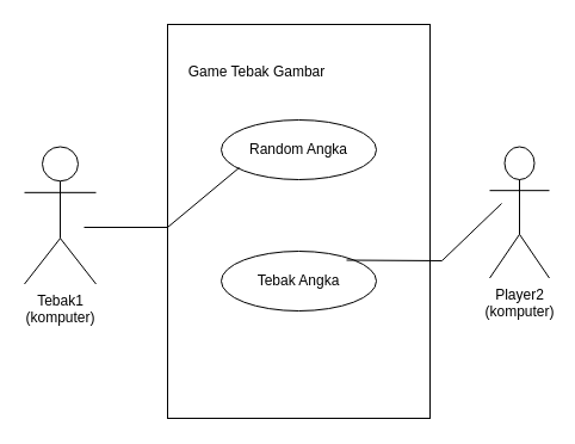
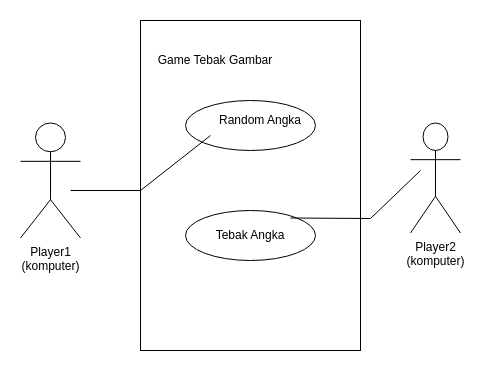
  <mxCell id="0" />
  <mxCell id="1" parent="0" />
  <mxCell id="2" value="" style="rounded=0;whiteSpace=wrap;html=1;" vertex="1" parent="1"><mxGeometry x="140" y="20" width="220" height="330" as="geometry" /></mxCell>
- <mxCell id="3" value="Tebak1&lt;br&gt;(komputer)" style="shape=umlActor;verticalLabelPosition=bottom;verticalAlign=top;html=1;outlineConnect=0;" vertex="1" parent="1"><mxGeometry x="20" y="122.5" width="60" height="115" as="geometry" /></mxCell>
+ <mxCell id="3" value="Player1&lt;br&gt;(komputer)" style="shape=umlActor;verticalLabelPosition=bottom;verticalAlign=top;html=1;outlineConnect=0;" vertex="1" parent="1"><mxGeometry x="20" y="122.5" width="60" height="115" as="geometry" /></mxCell>
  <mxCell id="4" value="Player2&lt;br&gt;(komputer)" style="shape=umlActor;verticalLabelPosition=bottom;verticalAlign=top;html=1;outlineConnect=0;" vertex="1" parent="1"><mxGeometry x="410" y="122.5" width="50" height="110" as="geometry" /></mxCell>
  <mxCell id="5" value="" style="ellipse;whiteSpace=wrap;html=1;" vertex="1" parent="1"><mxGeometry x="185" y="100" width="130" height="50" as="geometry" /></mxCell>
  <mxCell id="6" value="" style="ellipse;whiteSpace=wrap;html=1;" vertex="1" parent="1"><mxGeometry x="185" y="210" width="130" height="50" as="geometry" /></mxCell>
  <mxCell id="7" value="Game Tebak Gambar" style="text;html=1;strokeColor=none;fillColor=none;align=center;verticalAlign=middle;whiteSpace=wrap;rounded=0;" vertex="1" parent="1"><mxGeometry x="150" y="45" width="130" height="30" as="geometry" /></mxCell>
- <mxCell id="8" value="Random Angka" style="text;html=1;strokeColor=none;fillColor=none;align=center;verticalAlign=middle;whiteSpace=wrap;rounded=0;" vertex="1" parent="1"><mxGeometry x="200" y="110" width="100" height="30" as="geometry" /></mxCell>
+ <mxCell id="8" value="Random Angka" style="text;html=1;strokeColor=none;fillColor=none;align=center;verticalAlign=middle;whiteSpace=wrap;rounded=0;" vertex="1" parent="1"><mxGeometry x="210" y="105" width="100" height="30" as="geometry" /></mxCell>
  <mxCell id="9" value="Tebak Angka" style="text;html=1;strokeColor=none;fillColor=none;align=center;verticalAlign=middle;whiteSpace=wrap;rounded=0;" vertex="1" parent="1"><mxGeometry x="210" y="220" width="80" height="30" as="geometry" /></mxCell>
  <mxCell id="10" value="" style="endArrow=none;html=1;rounded=0;entryX=0;entryY=1;entryDx=0;entryDy=0;" edge="1" parent="1" target="8"><mxGeometry width="50" height="50" relative="1" as="geometry"><mxPoint x="70" y="190" as="sourcePoint" /><mxPoint x="270" y="160" as="targetPoint" /><Array as="points"><mxPoint x="140" y="190" /></Array></mxGeometry></mxCell>
  <mxCell id="11" value="" style="endArrow=none;html=1;rounded=0;exitX=1;exitY=0.25;exitDx=0;exitDy=0;" edge="1" parent="1"><mxGeometry width="50" height="50" relative="1" as="geometry"><mxPoint x="290" y="217.5" as="sourcePoint" /><mxPoint x="420" y="170" as="targetPoint" /><Array as="points"><mxPoint x="370" y="218" /></Array></mxGeometry></mxCell>
